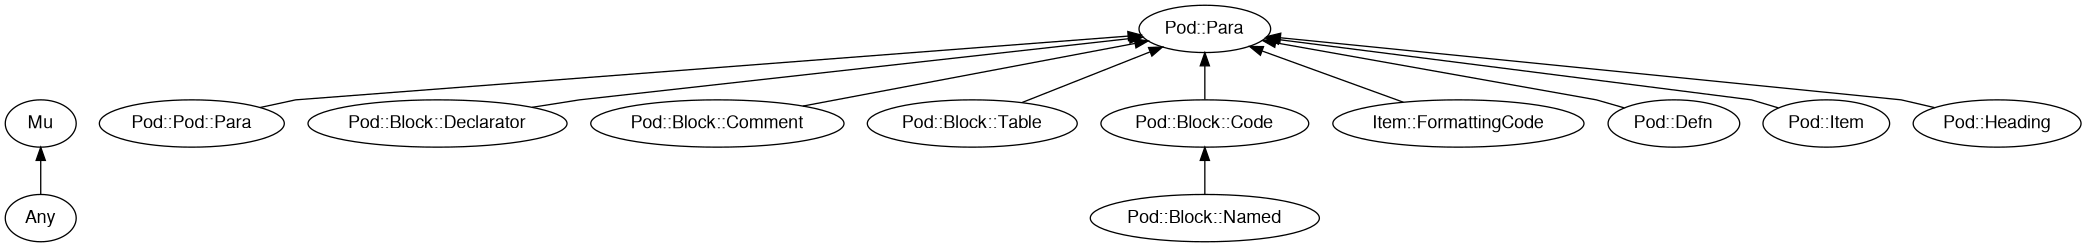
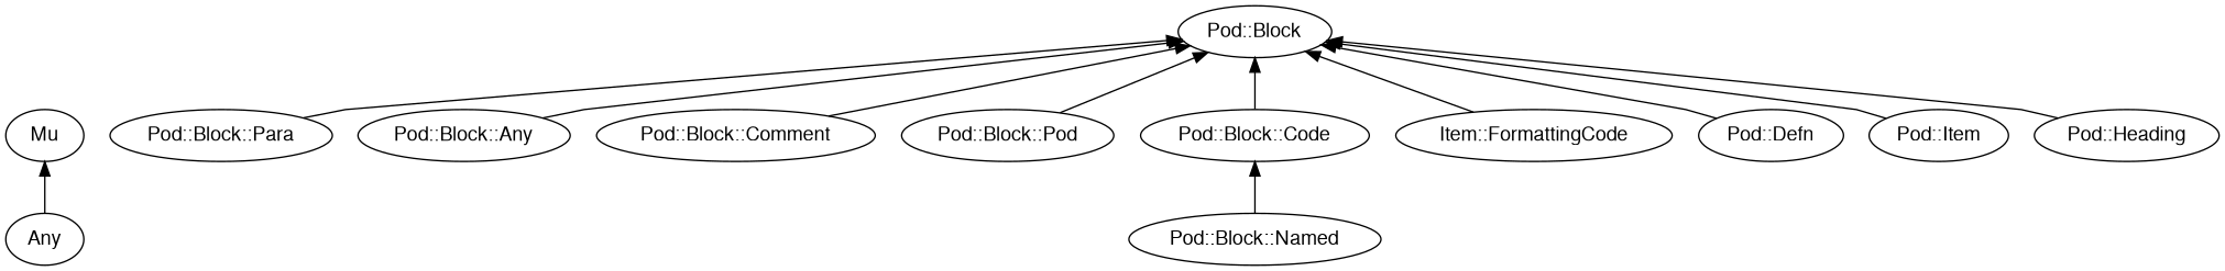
  digraph {
    rankdir=BT
    splines=polyline
    node [color="#000000" fontcolor="#000000" fontname=FreeSans]
    edge [color="#000000"]
    Any
    Mu
-   "Pod::Block::Para" [label="Pod::Pod::Para"]
-   "Pod::Block" [label="Pod::Para"]
-   "Pod::Block::Declarator"
+   "Pod::Block::Para"
+   "Pod::Block"
+   "Pod::Block::Declarator" [label="Pod::Block::Any"]
    "Pod::Block::Comment"
-   "Pod::Block::Table"
+   "Pod::Block::Table" [label="Pod::Block::Pod"]
    "Pod::Block::Code"
    n9 [label="Item::FormattingCode"]
    "Pod::Defn"
    "Pod::Item"
    "Pod::Block::Named"
    "Pod::Heading"
    Any -> Mu
    "Pod::Block::Para" -> "Pod::Block"
    "Pod::Block::Declarator" -> "Pod::Block"
    "Pod::Block::Comment" -> "Pod::Block"
    "Pod::Block::Table" -> "Pod::Block"
    "Pod::Block::Code" -> "Pod::Block"
    n9 -> "Pod::Block"
    "Pod::Defn" -> "Pod::Block"
    "Pod::Item" -> "Pod::Block"
    "Pod::Block::Named" -> "Pod::Block::Code"
    "Pod::Heading" -> "Pod::Block"
  }
